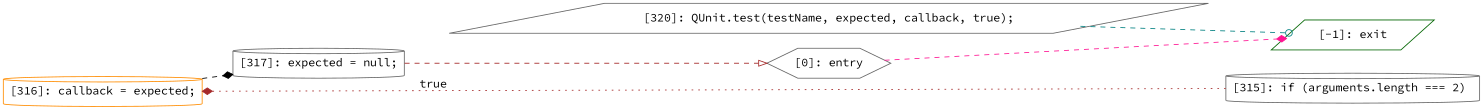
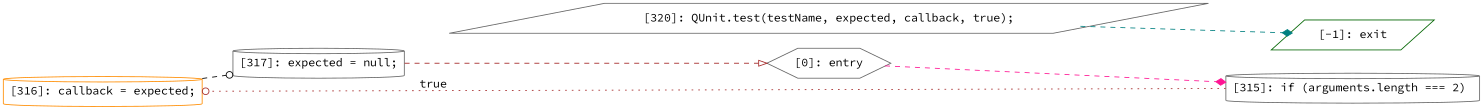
  digraph {
    fontname="Source Code Pro"
    rankdir=LR
    node [color=gray40 fontname="Source Code Pro" shape=cylinder]
    edge [arrowhead=odot color=brown fontname="Source Code Pro" style=dashed]
    n1 [color=darkorange label="[316]: callback = expected;\n"]
    n2 [label="[317]: expected = null;\n"]
    n3 [label="[0]: entry" shape=hexagon]
    n4 [label="[320]: QUnit.test(testName, expected, callback, true);\n" shape=parallelogram]
    n5 [color=darkgreen label="[-1]: exit" shape=parallelogram]
    n6 [label="[315]: if (arguments.length === 2) "]
-   n1 -> n2 [arrowhead=diamond color=black]
+   n1 -> n2 [color=black]
    n2 -> n3 [arrowhead=onormal]
-   n3 -> n5 [arrowhead=diamond color=deeppink]
-   n4 -> n5 [color=teal]
-   n6 -> n1 [arrowhead=diamond label=true style=dotted]
+   n3 -> n6 [arrowhead=diamond color=deeppink]
+   n4 -> n5 [arrowhead=diamond color=teal]
+   n6 -> n1 [label=true style=dotted]
  }
